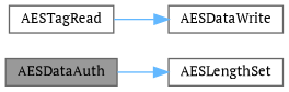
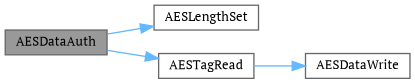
  digraph {
    fontname="PT Serif"
    rankdir=LR
    node [color=grey40 fillcolor=white fontname="PT Serif" fontsize=10 shape=box style=filled]
    edge [color=steelblue1 fontname="PT Serif" fontsize=10 labelfontname=Helvetica labelfontsize=10 style=solid]
    n1 [color=gray40 fillcolor=grey60 fontcolor=black height=0.2 label=AESDataAuth width=0.4]
    n2 [height=0.2 label=AESLengthSet width=0.4]
    n3 [height=0.2 label=AESTagRead width=0.4]
    n4 [height=0.2 label=AESDataWrite width=0.4]
    n1 -> n2
+   n1 -> n3
    n3 -> n4
  }
